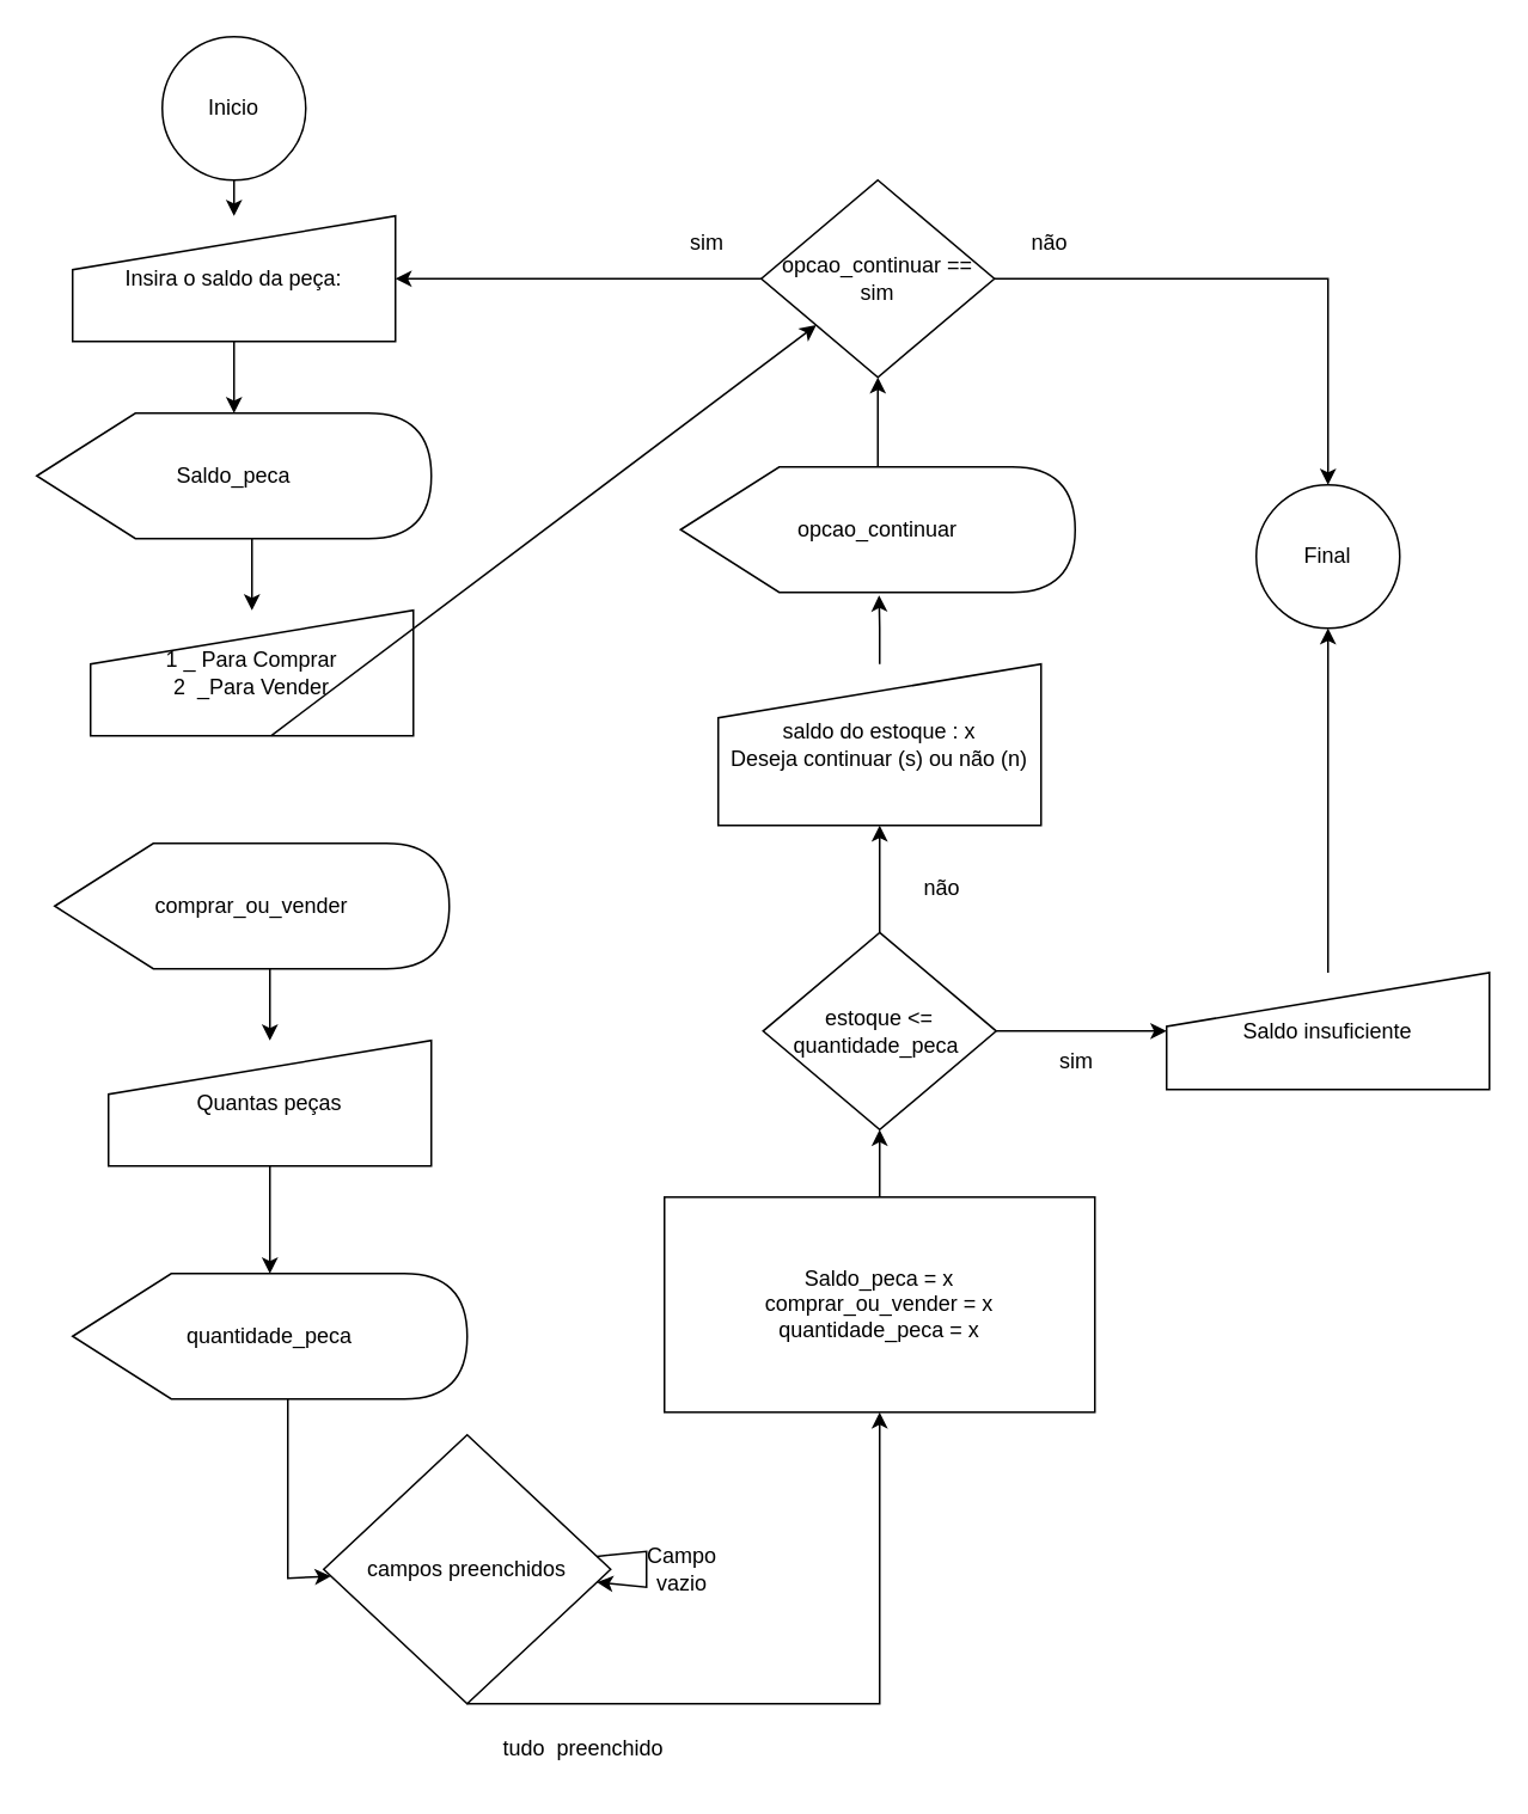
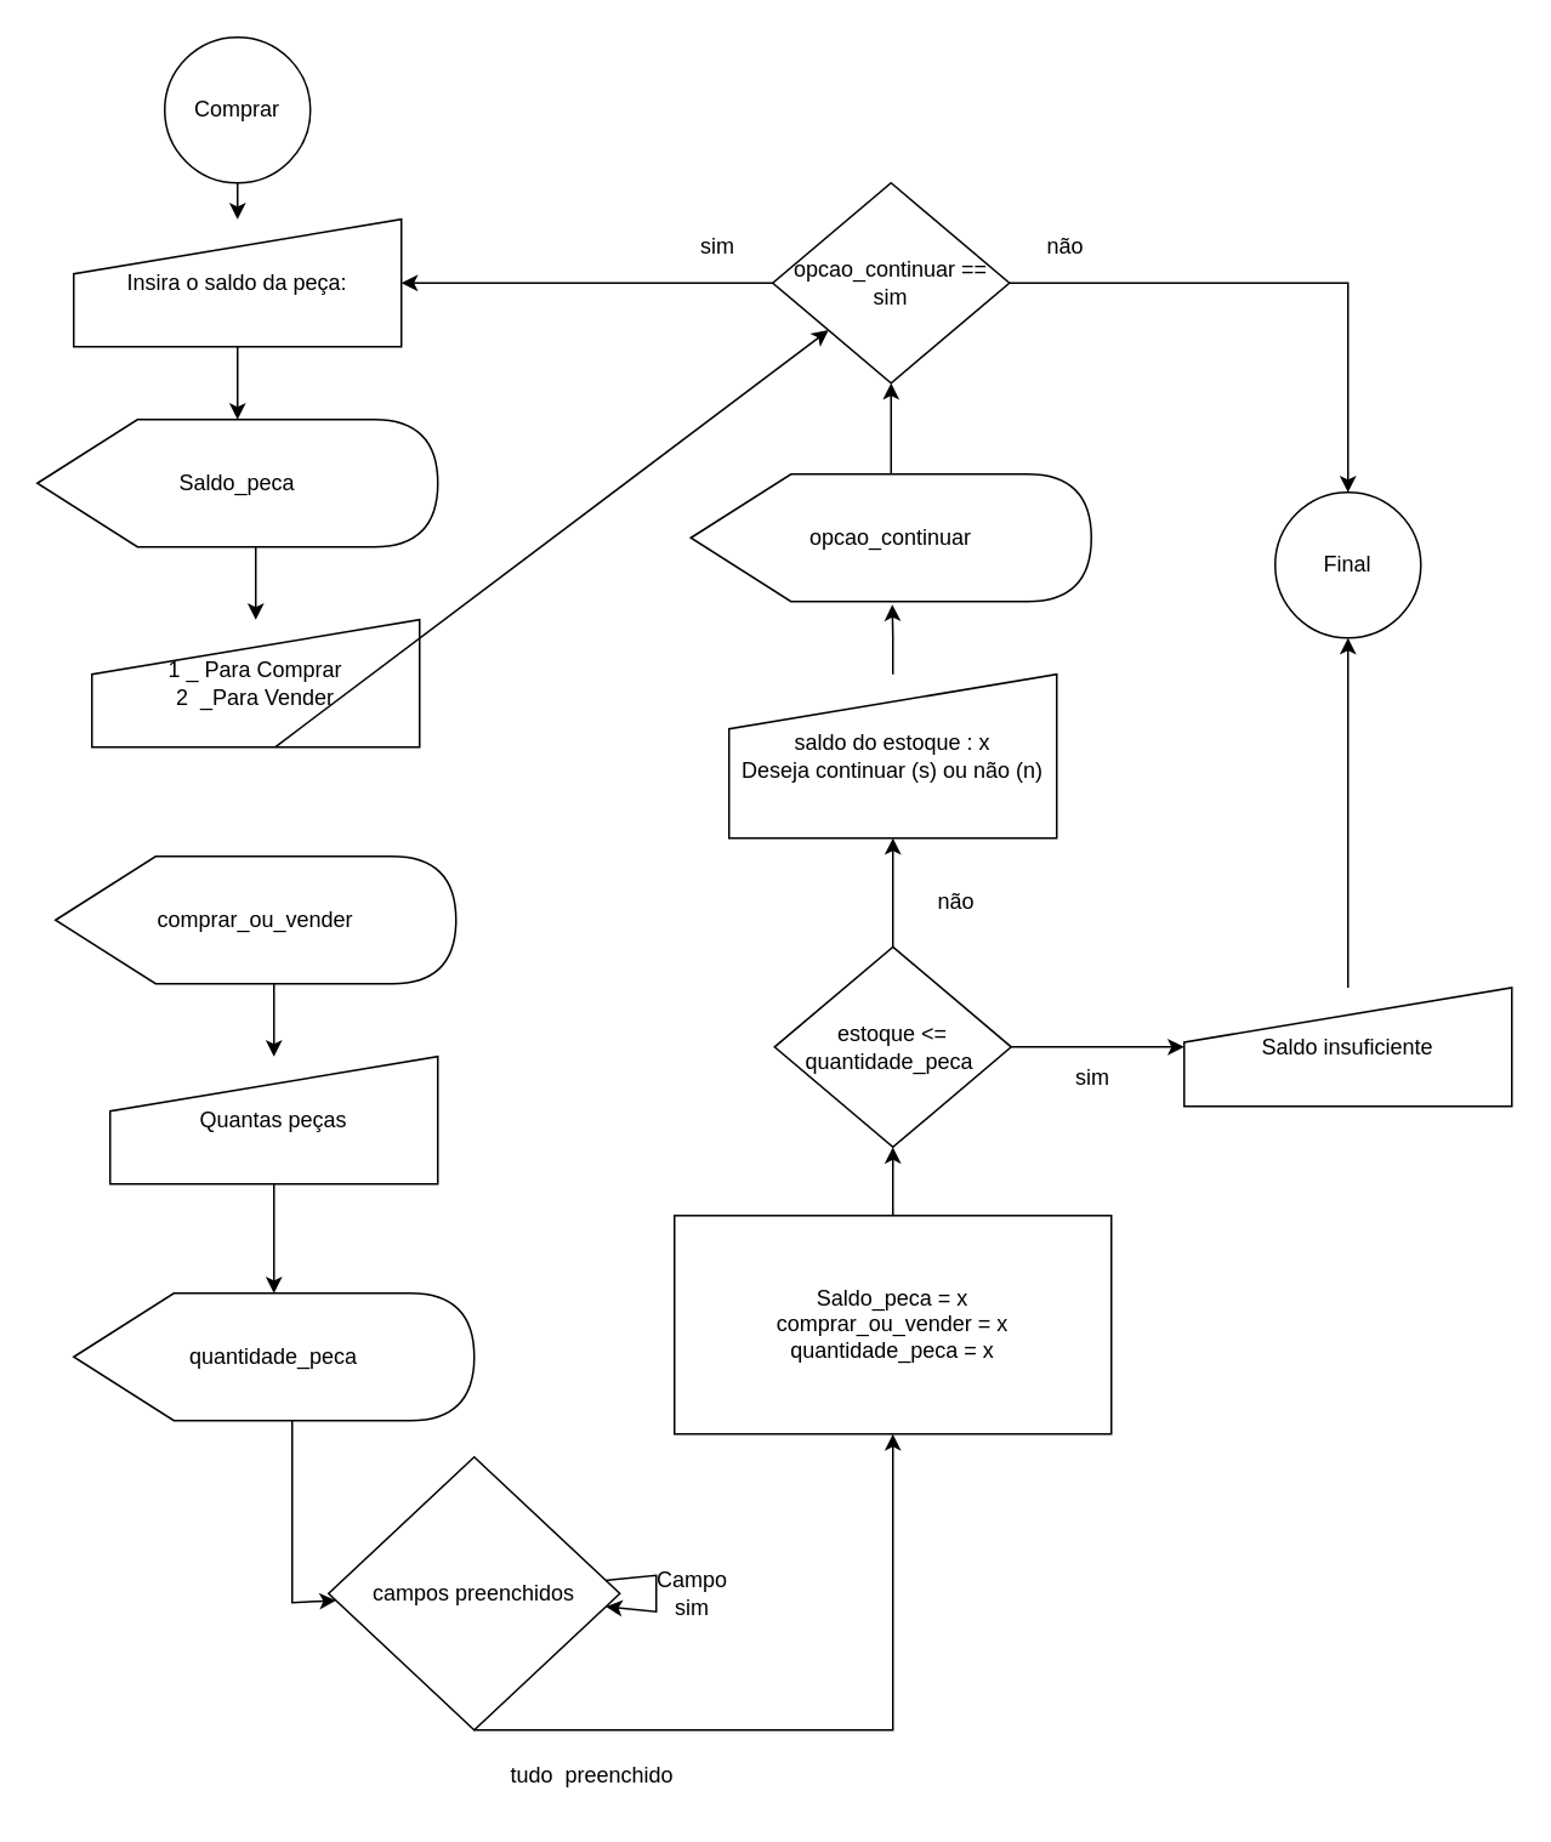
  <mxCell id="0" />
  <mxCell id="1" parent="0" />
- <mxCell id="2" value="Inicio" style="ellipse;whiteSpace=wrap;html=1;aspect=fixed;" vertex="1" parent="1"><mxGeometry x="90" width="80" height="80" as="geometry" y="20" /></mxCell>
+ <mxCell id="2" value="Comprar" style="ellipse;whiteSpace=wrap;html=1;aspect=fixed;" vertex="1" parent="1"><mxGeometry x="90" width="80" height="80" as="geometry" y="20" /></mxCell>
  <mxCell id="3" value="Insira o saldo da peça:" style="shape=manualInput;whiteSpace=wrap;html=1;" vertex="1" parent="1"><mxGeometry x="40" y="120" width="180" height="70" as="geometry" /></mxCell>
  <mxCell id="4" value="Saldo_peca" style="shape=display;whiteSpace=wrap;html=1;" vertex="1" parent="1"><mxGeometry x="20" y="230" width="220" height="70" as="geometry" /></mxCell>
  <mxCell id="5" value="campos preenchidos" style="rhombus;whiteSpace=wrap;html=1;" vertex="1" parent="1"><mxGeometry x="180" y="800" width="160" height="150" as="geometry" /></mxCell>
  <mxCell id="6" value="Quantas peças" style="shape=manualInput;whiteSpace=wrap;html=1;" vertex="1" parent="1"><mxGeometry x="60" y="580" width="180" height="70" as="geometry" /></mxCell>
  <mxCell id="7" value="1 _ Para Comprar&lt;br&gt;2&amp;nbsp; _Para Vender" style="shape=manualInput;whiteSpace=wrap;html=1;" vertex="1" parent="1"><mxGeometry x="50" y="340" width="180" height="70" as="geometry" /></mxCell>
  <mxCell id="8" value="comprar_ou_vender" style="shape=display;whiteSpace=wrap;html=1;" vertex="1" parent="1"><mxGeometry x="30" y="470" width="220" height="70" as="geometry" /></mxCell>
  <mxCell id="9" value="" style="endArrow=classic;html=1;rounded=0;" edge="1" parent="1" source="2" target="3"><mxGeometry width="50" height="50" relative="1" as="geometry"><mxPoint x="240" y="150" as="sourcePoint" /><mxPoint x="290" y="100" as="targetPoint" /></mxGeometry></mxCell>
  <mxCell id="10" value="" style="endArrow=classic;html=1;rounded=0;" edge="1" parent="1" source="3" target="4"><mxGeometry width="50" height="50" relative="1" as="geometry"><mxPoint x="240" y="250" as="sourcePoint" /><mxPoint x="290" y="200" as="targetPoint" /></mxGeometry></mxCell>
  <mxCell id="11" value="" style="endArrow=classic;html=1;rounded=0;exitX=0;exitY=0;exitDx=120;exitDy=70;exitPerimeter=0;" edge="1" parent="1" source="4" target="7"><mxGeometry width="50" height="50" relative="1" as="geometry"><mxPoint x="240" y="450" as="sourcePoint" /><mxPoint x="290" y="400" as="targetPoint" /></mxGeometry></mxCell>
  <mxCell id="12" value="" style="endArrow=classic;html=1;rounded=0;exitX=0.56;exitY=0.998;exitDx=0;exitDy=0;exitPerimeter=0;" edge="1" parent="1" source="7" target="35"><mxGeometry width="50" height="50" relative="1" as="geometry"><mxPoint x="240" y="450" as="sourcePoint" /><mxPoint x="290" y="400" as="targetPoint" /></mxGeometry></mxCell>
  <mxCell id="13" value="" style="endArrow=classic;html=1;rounded=0;" edge="1" parent="1" source="5" target="5"><mxGeometry width="50" height="50" relative="1" as="geometry"><mxPoint x="240" y="650" as="sourcePoint" /><mxPoint x="290" y="600" as="targetPoint" /></mxGeometry></mxCell>
  <mxCell id="14" value="" style="endArrow=classic;html=1;rounded=0;exitX=0;exitY=0;exitDx=120;exitDy=70;exitPerimeter=0;" edge="1" parent="1" source="8" target="6"><mxGeometry width="50" height="50" relative="1" as="geometry"><mxPoint x="240" y="650" as="sourcePoint" /><mxPoint x="290" y="600" as="targetPoint" /></mxGeometry></mxCell>
  <mxCell id="15" value="Saldo_peca = x&lt;br&gt;comprar_ou_vender = x&lt;br&gt;quantidade_peca = x" style="rounded=0;whiteSpace=wrap;html=1;" vertex="1" parent="1"><mxGeometry x="370" y="667.37" width="240" height="120" as="geometry" /></mxCell>
  <mxCell id="16" value="" style="endArrow=classic;html=1;rounded=0;exitX=0.5;exitY=1;exitDx=0;exitDy=0;" edge="1" parent="1" source="5" target="15"><mxGeometry width="50" height="50" relative="1" as="geometry"><mxPoint x="240" y="850" as="sourcePoint" /><mxPoint x="290" y="800" as="targetPoint" /><Array as="points"><mxPoint x="490" y="950" /></Array></mxGeometry></mxCell>
  <mxCell id="17" value="estoque &amp;lt;= quantidade_peca&amp;nbsp;" style="rhombus;whiteSpace=wrap;html=1;" vertex="1" parent="1"><mxGeometry x="425" y="519.74" width="130" height="110" as="geometry" /></mxCell>
  <mxCell id="18" value="" style="endArrow=classic;html=1;rounded=0;exitX=0.5;exitY=0;exitDx=0;exitDy=0;" edge="1" parent="1" source="15" target="17"><mxGeometry width="50" height="50" relative="1" as="geometry"><mxPoint x="200" y="520" as="sourcePoint" /><mxPoint x="250" y="470" as="targetPoint" /></mxGeometry></mxCell>
  <mxCell id="19" value="quantidade_peca" style="shape=display;whiteSpace=wrap;html=1;" vertex="1" parent="1"><mxGeometry x="40" y="710" width="220" height="70" as="geometry" /></mxCell>
  <mxCell id="20" value="" style="endArrow=classic;html=1;rounded=0;exitX=0.5;exitY=1;exitDx=0;exitDy=0;" edge="1" parent="1" source="6" target="19"><mxGeometry width="50" height="50" relative="1" as="geometry"><mxPoint x="160" y="580" as="sourcePoint" /><mxPoint x="160" y="630" as="targetPoint" /></mxGeometry></mxCell>
  <mxCell id="21" value="" style="endArrow=classic;html=1;rounded=0;exitX=0;exitY=0;exitDx=120;exitDy=70;exitPerimeter=0;" edge="1" parent="1" source="19" target="5"><mxGeometry width="50" height="50" relative="1" as="geometry"><mxPoint x="160" y="700" as="sourcePoint" /><mxPoint x="160" y="790" as="targetPoint" /><Array as="points"><mxPoint x="160" y="880" /></Array></mxGeometry></mxCell>
  <mxCell id="22" value="tudo&amp;nbsp; preenchido" style="text;html=1;strokeColor=none;fillColor=none;align=center;verticalAlign=middle;whiteSpace=wrap;rounded=0;" vertex="1" parent="1"><mxGeometry x="270" y="960" width="110" height="30" as="geometry" /></mxCell>
- <mxCell id="23" value="Campo vazio" style="text;html=1;strokeColor=none;fillColor=none;align=center;verticalAlign=middle;whiteSpace=wrap;rounded=0;" vertex="1" parent="1"><mxGeometry x="350" y="860" width="60" height="30" as="geometry" /></mxCell>
+ <mxCell id="23" value="Campo sim" style="text;html=1;strokeColor=none;fillColor=none;align=center;verticalAlign=middle;whiteSpace=wrap;rounded=0;" vertex="1" parent="1"><mxGeometry x="350" y="860" width="60" height="30" as="geometry" /></mxCell>
  <mxCell id="24" value="sim" style="text;html=1;strokeColor=none;fillColor=none;align=center;verticalAlign=middle;whiteSpace=wrap;rounded=0;" vertex="1" parent="1"><mxGeometry x="570" y="577.37" width="60" height="30" as="geometry" /></mxCell>
  <mxCell id="25" style="edgeStyle=orthogonalEdgeStyle;rounded=0;orthogonalLoop=1;jettySize=auto;html=1;entryX=0.5;entryY=1;entryDx=0;entryDy=0;" edge="1" parent="1" source="26" target="32"><mxGeometry relative="1" as="geometry" /></mxCell>
  <mxCell id="26" value="Saldo insuficiente" style="shape=manualInput;whiteSpace=wrap;html=1;" vertex="1" parent="1"><mxGeometry x="650" y="542.11" width="180" height="65.26" as="geometry" /></mxCell>
  <mxCell id="27" value="" style="endArrow=classic;html=1;rounded=0;exitX=1;exitY=0.5;exitDx=0;exitDy=0;entryX=0;entryY=0.5;entryDx=0;entryDy=0;" edge="1" parent="1" source="17" target="26"><mxGeometry width="50" height="50" relative="1" as="geometry"><mxPoint x="489" y="720" as="sourcePoint" /><mxPoint x="489" y="639.74" as="targetPoint" /></mxGeometry></mxCell>
  <mxCell id="28" style="edgeStyle=orthogonalEdgeStyle;rounded=0;orthogonalLoop=1;jettySize=auto;html=1;entryX=0.503;entryY=1.024;entryDx=0;entryDy=0;entryPerimeter=0;" edge="1" parent="1" source="29" target="39"><mxGeometry relative="1" as="geometry" /></mxCell>
  <mxCell id="29" value="saldo do estoque : x&lt;br&gt;Deseja continuar (s) ou não (n)" style="shape=manualInput;whiteSpace=wrap;html=1;" vertex="1" parent="1"><mxGeometry x="400" y="370" width="180" height="90" as="geometry" /></mxCell>
  <mxCell id="30" value="" style="endArrow=classic;html=1;rounded=0;exitX=0.5;exitY=0;exitDx=0;exitDy=0;" edge="1" parent="1" source="17" target="29"><mxGeometry width="50" height="50" relative="1" as="geometry"><mxPoint x="425" y="500" as="sourcePoint" /><mxPoint x="520" y="500" as="targetPoint" /></mxGeometry></mxCell>
  <mxCell id="31" value="não" style="text;html=1;strokeColor=none;fillColor=none;align=center;verticalAlign=middle;whiteSpace=wrap;rounded=0;" vertex="1" parent="1"><mxGeometry x="495" y="480" width="60" height="30" as="geometry" /></mxCell>
  <mxCell id="32" value="Final" style="ellipse;whiteSpace=wrap;html=1;aspect=fixed;" vertex="1" parent="1"><mxGeometry x="700" y="270" width="80" height="80" as="geometry" /></mxCell>
  <mxCell id="33" style="edgeStyle=orthogonalEdgeStyle;rounded=0;orthogonalLoop=1;jettySize=auto;html=1;" edge="1" parent="1" source="35" target="3"><mxGeometry relative="1" as="geometry" /></mxCell>
  <mxCell id="34" style="edgeStyle=orthogonalEdgeStyle;rounded=0;orthogonalLoop=1;jettySize=auto;html=1;" edge="1" parent="1" source="35" target="32"><mxGeometry relative="1" as="geometry" /></mxCell>
  <mxCell id="35" value="opcao_continuar == sim" style="rhombus;whiteSpace=wrap;html=1;" vertex="1" parent="1"><mxGeometry x="424" y="100" width="130" height="110" as="geometry" /></mxCell>
  <mxCell id="36" value="sim" style="text;html=1;strokeColor=none;fillColor=none;align=center;verticalAlign=middle;whiteSpace=wrap;rounded=0;" vertex="1" parent="1"><mxGeometry x="364" y="120" width="60" height="30" as="geometry" /></mxCell>
  <mxCell id="37" value="não" style="text;html=1;strokeColor=none;fillColor=none;align=center;verticalAlign=middle;whiteSpace=wrap;rounded=0;" vertex="1" parent="1"><mxGeometry x="555" y="120" width="60" height="30" as="geometry" /></mxCell>
  <mxCell id="38" style="edgeStyle=orthogonalEdgeStyle;rounded=0;orthogonalLoop=1;jettySize=auto;html=1;entryX=0.5;entryY=1;entryDx=0;entryDy=0;" edge="1" parent="1" source="39" target="35"><mxGeometry relative="1" as="geometry" /></mxCell>
  <mxCell id="39" value="opcao_continuar" style="shape=display;whiteSpace=wrap;html=1;" vertex="1" parent="1"><mxGeometry x="379" y="260" width="220" height="70" as="geometry" /></mxCell>
